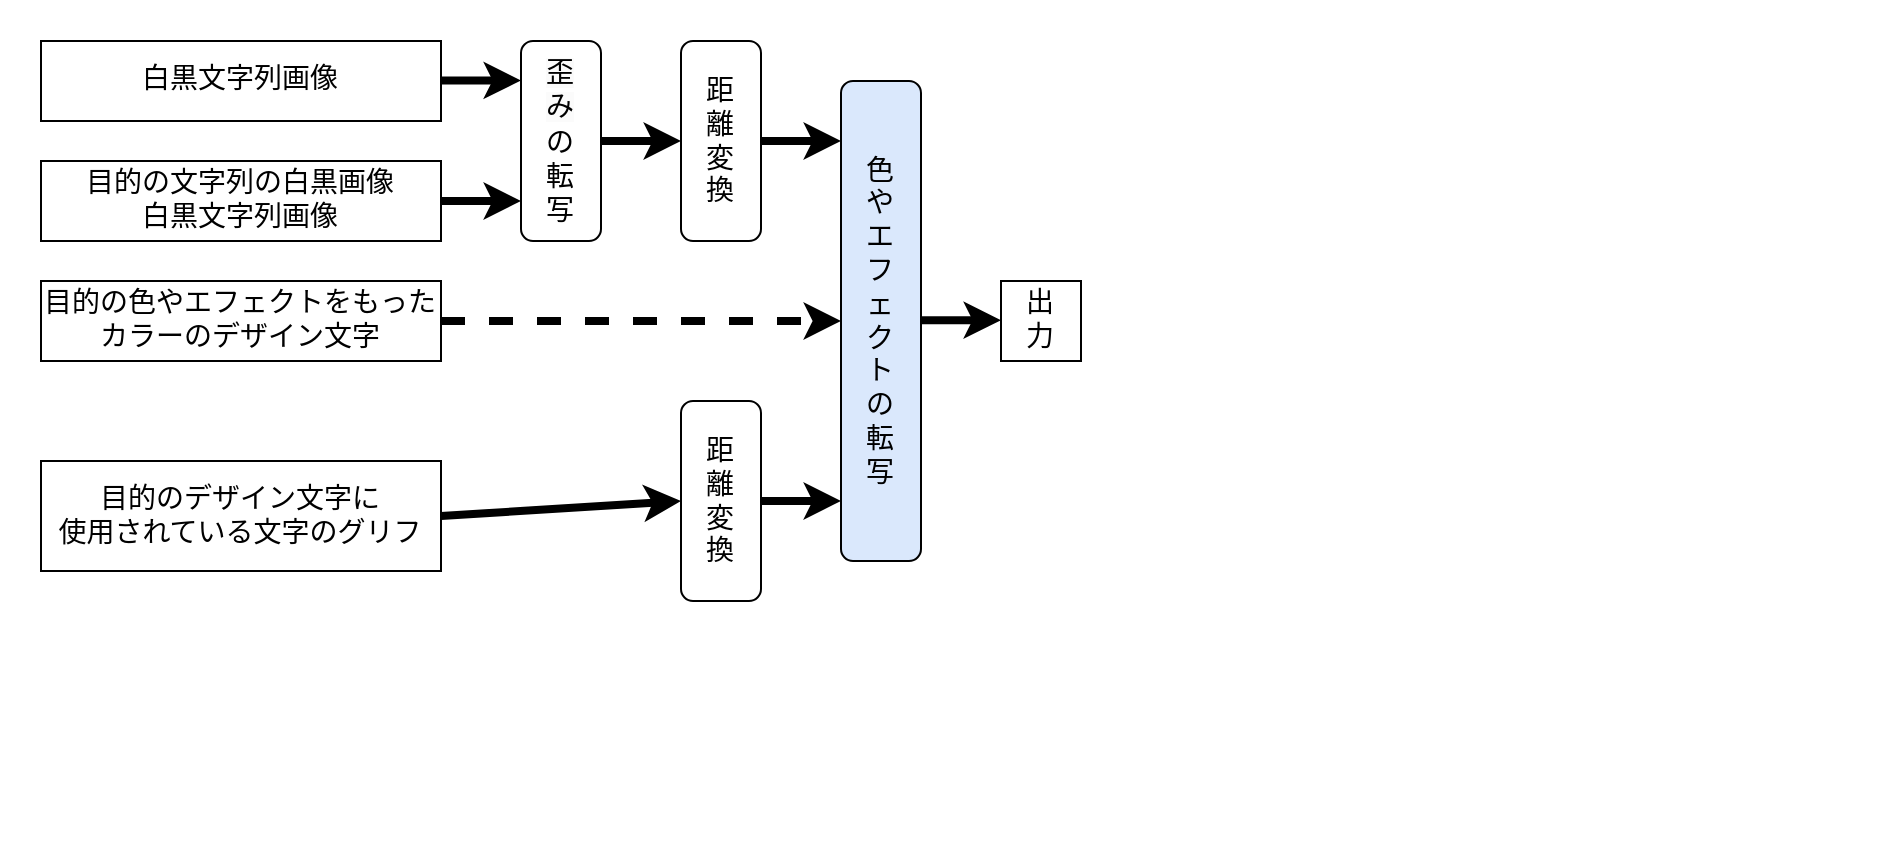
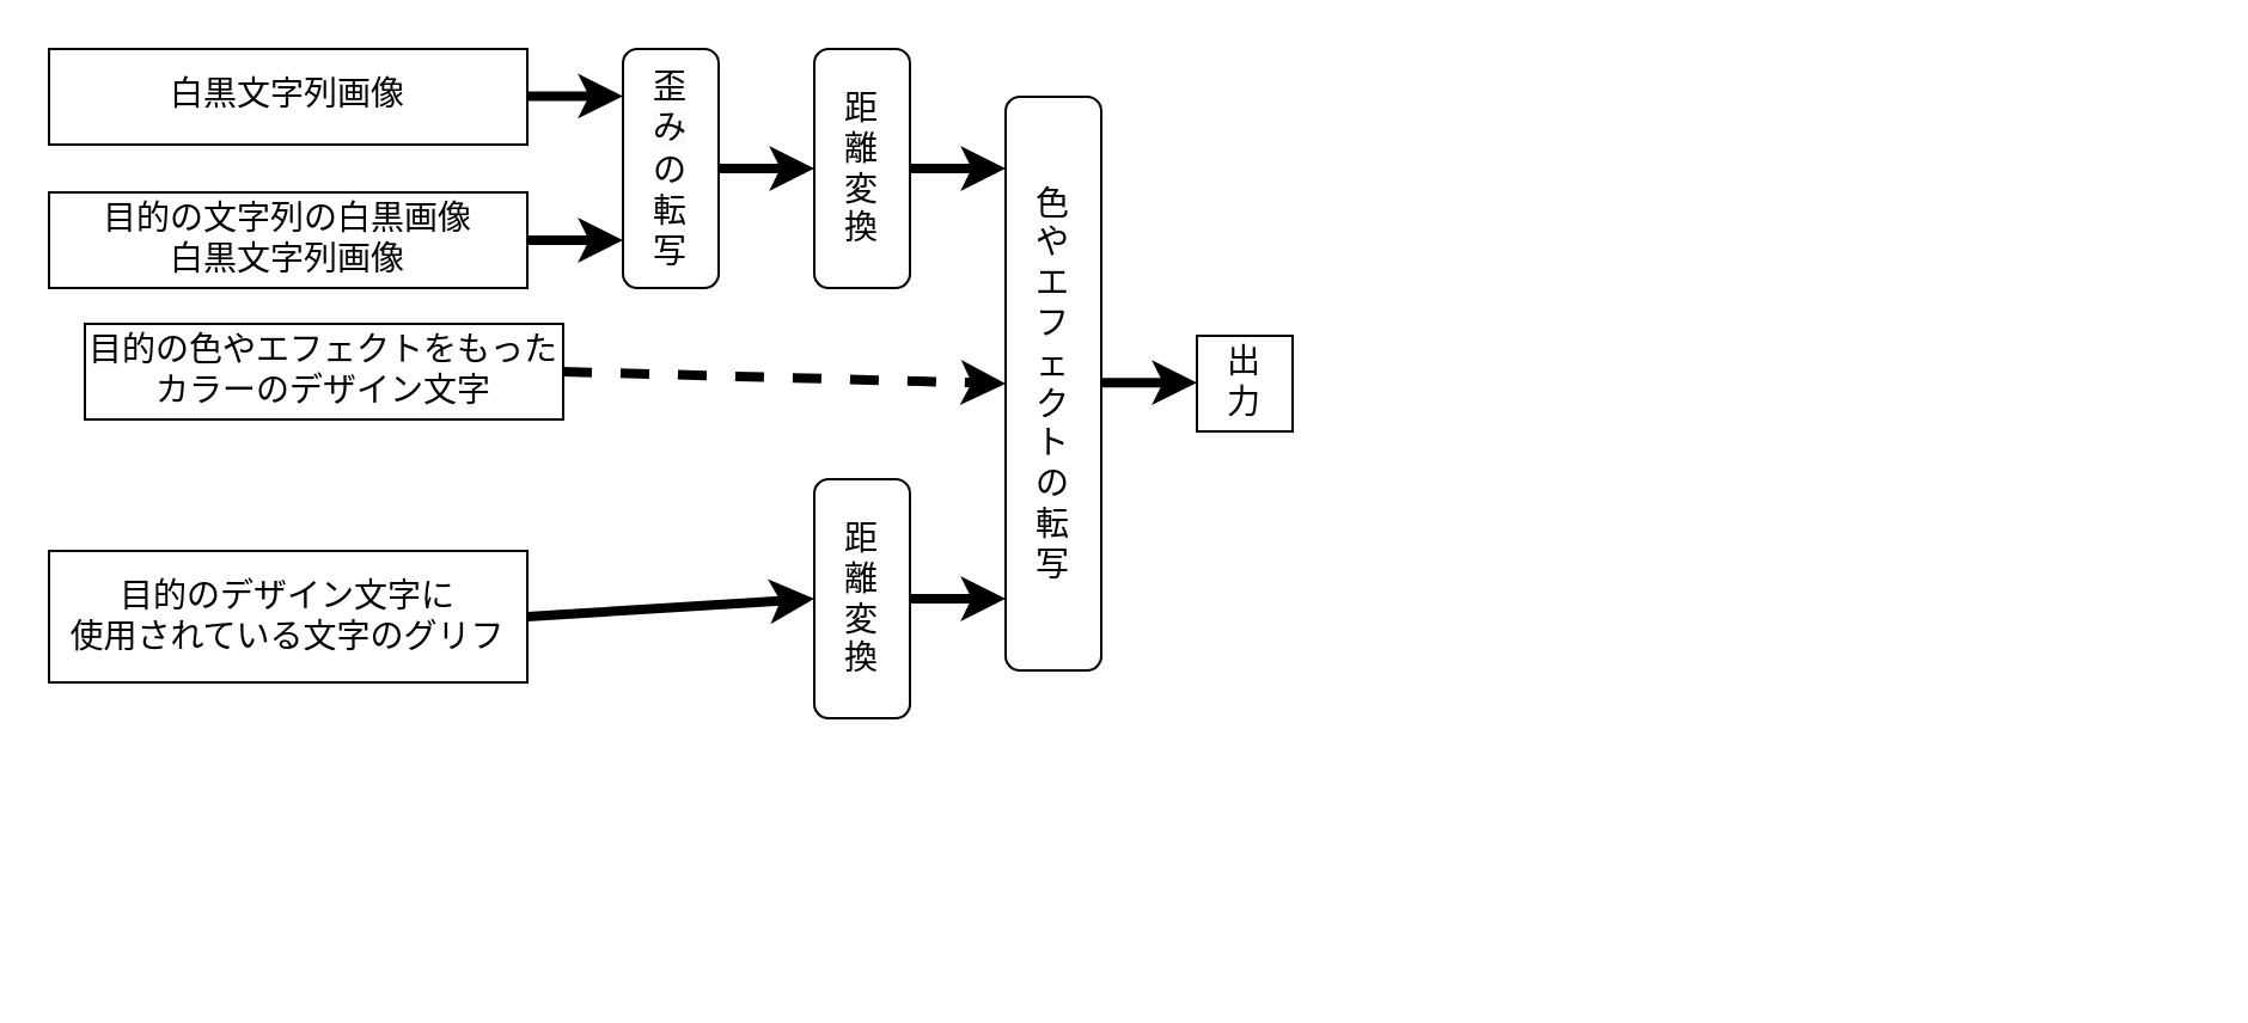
  <mxCell id="0" />
  <mxCell id="1" parent="0" />
  <mxCell id="2" value="&lt;font style=&quot;font-size: 14px;&quot;&gt;白黒文字列画像&lt;/font&gt;" style="whiteSpace=wrap;html=1;rounded=0;shadow=0;comic=0;labelBackgroundColor=none;strokeWidth=1;fontFamily=Verdana;fontSize=12;align=center;" parent="1" vertex="1"><mxGeometry x="20" y="20" width="200" height="40" as="geometry" /></mxCell>
  <mxCell id="3" style="edgeStyle=orthogonalEdgeStyle;html=1;labelBackgroundColor=none;startFill=0;startSize=8;endFill=1;endSize=8;fontFamily=Verdana;fontSize=12;" parent="1" edge="1"><mxGeometry relative="1" as="geometry"><Array as="points"><mxPoint x="918" y="406" /></Array><mxPoint x="510" y="406" as="targetPoint" /></mxGeometry></mxCell>
  <mxCell id="4" style="edgeStyle=orthogonalEdgeStyle;html=1;labelBackgroundColor=none;startFill=0;startSize=8;endFill=1;endSize=8;fontFamily=Verdana;fontSize=12;" parent="1" edge="1"><mxGeometry relative="1" as="geometry"><Array as="points"><mxPoint x="750" y="170" /></Array><mxPoint x="749.947" y="132" as="sourcePoint" /></mxGeometry></mxCell>
  <mxCell id="5" style="edgeStyle=none;html=1;labelBackgroundColor=none;startFill=0;startSize=8;endFill=1;endSize=8;fontFamily=Verdana;fontSize=12;" parent="1" edge="1"><mxGeometry relative="1" as="geometry"><mxPoint x="260" y="284" as="sourcePoint" /></mxGeometry></mxCell>
  <mxCell id="6" style="edgeStyle=orthogonalEdgeStyle;html=1;labelBackgroundColor=none;startFill=0;startSize=8;endFill=1;endSize=8;fontFamily=Verdana;fontSize=12;" parent="1" edge="1"><mxGeometry relative="1" as="geometry"><Array as="points"><mxPoint x="590" y="340" /></Array><mxPoint x="850" y="340" as="targetPoint" /></mxGeometry></mxCell>
  <mxCell id="7" style="edgeStyle=none;html=1;labelBackgroundColor=none;startFill=0;startSize=8;endFill=1;endSize=8;fontFamily=Verdana;fontSize=12;" parent="1" edge="1"><mxGeometry relative="1" as="geometry"><mxPoint x="370" y="393" as="targetPoint" /></mxGeometry></mxCell>
  <mxCell id="8" style="edgeStyle=none;html=1;labelBackgroundColor=none;startFill=0;startSize=8;endFill=1;endSize=8;fontFamily=Verdana;fontSize=12;" parent="1" edge="1"><mxGeometry relative="1" as="geometry"><mxPoint x="440" y="284" as="targetPoint" /></mxGeometry></mxCell>
  <mxCell id="9" value="&lt;font style=&quot;font-size: 14px;&quot;&gt;目的の文字列の白黒画像&lt;br&gt;白黒文字列画像&lt;/font&gt;" style="whiteSpace=wrap;html=1;rounded=0;shadow=0;comic=0;labelBackgroundColor=none;strokeWidth=1;fontFamily=Verdana;fontSize=12;align=center;" parent="1" vertex="1"><mxGeometry x="20" y="80" width="200" height="40" as="geometry" /></mxCell>
- <mxCell id="10" value="&lt;font style=&quot;font-size: 14px;&quot;&gt;目的の色やエフェクトをもった&lt;br&gt;カラーのデザイン文字&lt;/font&gt;" style="whiteSpace=wrap;html=1;rounded=0;shadow=0;comic=0;labelBackgroundColor=none;strokeWidth=1;fontFamily=Verdana;fontSize=12;align=center;" parent="1" vertex="1"><mxGeometry x="20" y="140" width="200" height="40" as="geometry" /></mxCell>
+ <mxCell id="10" value="&lt;font style=&quot;font-size: 14px;&quot;&gt;目的の色やエフェクトをもった&lt;br&gt;カラーのデザイン文字&lt;/font&gt;" style="whiteSpace=wrap;html=1;rounded=0;shadow=0;comic=0;labelBackgroundColor=none;strokeWidth=1;fontFamily=Verdana;fontSize=12;align=center;" parent="1" vertex="1"><mxGeometry x="35" y="135" width="200" height="40" as="geometry" /></mxCell>
  <mxCell id="11" value="&lt;font style=&quot;font-size: 14px;&quot;&gt;目的のデザイン文字に&lt;br&gt;使用されている文字のグリフ&lt;/font&gt;" style="whiteSpace=wrap;html=1;rounded=0;shadow=0;comic=0;labelBackgroundColor=none;strokeWidth=1;fontFamily=Verdana;fontSize=12;align=center;" parent="1" vertex="1"><mxGeometry x="20" y="230" width="200" height="55" as="geometry" /></mxCell>
  <mxCell id="12" value="&lt;span style=&quot;color: rgb(0, 0, 0); font-family: Verdana; font-size: 14px; font-style: normal; font-variant-ligatures: normal; font-variant-caps: normal; font-weight: 400; letter-spacing: normal; orphans: 2; text-align: center; text-indent: 0px; text-transform: none; widows: 2; word-spacing: 0px; -webkit-text-stroke-width: 0px; background-color: rgb(251, 251, 251); text-decoration-thickness: initial; text-decoration-style: initial; text-decoration-color: initial; float: none; display: inline !important;&quot;&gt;歪&lt;br&gt;み&lt;br&gt;&lt;/span&gt;の&lt;br&gt;転&lt;br&gt;写" style="rounded=1;whiteSpace=wrap;html=1;fontSize=14;" parent="1" vertex="1"><mxGeometry x="260" y="20" width="40" height="100" as="geometry" /></mxCell>
  <mxCell id="13" value="距&lt;br&gt;離&lt;br&gt;変&lt;br&gt;換" style="rounded=1;whiteSpace=wrap;html=1;fontSize=14;" parent="1" vertex="1"><mxGeometry x="340" y="20" width="40" height="100" as="geometry" /></mxCell>
- <mxCell id="14" value="色&lt;br&gt;や&lt;br&gt;エ&lt;br&gt;フ&lt;br&gt;ェ&lt;br&gt;ク&lt;br&gt;ト&lt;br&gt;の&lt;br&gt;転&lt;br&gt;写" style="rounded=1;whiteSpace=wrap;html=1;fontSize=14;fillColor=#dae8fc;" parent="1" vertex="1"><mxGeometry x="420" y="40" width="40" height="240" as="geometry" /></mxCell>
+ <mxCell id="14" value="色&lt;br&gt;や&lt;br&gt;エ&lt;br&gt;フ&lt;br&gt;ェ&lt;br&gt;ク&lt;br&gt;ト&lt;br&gt;の&lt;br&gt;転&lt;br&gt;写" style="rounded=1;whiteSpace=wrap;html=1;fontSize=14;" parent="1" vertex="1"><mxGeometry x="420" y="40" width="40" height="240" as="geometry" /></mxCell>
  <mxCell id="15" value="距&lt;br&gt;離&lt;br&gt;変&lt;br&gt;換" style="rounded=1;whiteSpace=wrap;html=1;fontSize=14;" parent="1" vertex="1"><mxGeometry x="340" y="200" width="40" height="100" as="geometry" /></mxCell>
  <mxCell id="16" value="" style="endArrow=classic;html=1;rounded=0;fontSize=14;entryX=0;entryY=0.5;entryDx=0;entryDy=0;exitX=1;exitY=0.5;exitDx=0;exitDy=0;strokeWidth=4;" parent="1" source="11" target="15" edge="1"><mxGeometry width="50" height="50" relative="1" as="geometry"><mxPoint x="300" y="210" as="sourcePoint" /><mxPoint x="350" y="160" as="targetPoint" /></mxGeometry></mxCell>
  <mxCell id="17" value="" style="endArrow=classic;html=1;rounded=0;fontSize=14;entryX=0;entryY=0.5;entryDx=0;entryDy=0;strokeWidth=4;exitX=1;exitY=0.5;exitDx=0;exitDy=0;dashed=1;" parent="1" source="10" target="14" edge="1"><mxGeometry width="50" height="50" relative="1" as="geometry"><mxPoint x="240" y="160" as="sourcePoint" /><mxPoint x="340" y="159.7" as="targetPoint" /></mxGeometry></mxCell>
  <mxCell id="18" value="" style="endArrow=classic;html=1;rounded=0;fontSize=14;strokeWidth=4;exitX=1;exitY=0.5;exitDx=0;exitDy=0;" parent="1" source="9" edge="1"><mxGeometry width="50" height="50" relative="1" as="geometry"><mxPoint x="230" y="100" as="sourcePoint" /><mxPoint x="260" y="100" as="targetPoint" /></mxGeometry></mxCell>
  <mxCell id="19" value="" style="endArrow=classic;html=1;rounded=0;fontSize=14;strokeWidth=4;exitX=1;exitY=0.5;exitDx=0;exitDy=0;" parent="1" edge="1"><mxGeometry width="50" height="50" relative="1" as="geometry"><mxPoint x="220" y="39.71" as="sourcePoint" /><mxPoint x="260" y="39.71" as="targetPoint" /></mxGeometry></mxCell>
  <mxCell id="20" value="" style="endArrow=classic;html=1;rounded=0;fontSize=14;strokeWidth=4;exitX=1;exitY=0.5;exitDx=0;exitDy=0;entryX=0;entryY=0.5;entryDx=0;entryDy=0;" parent="1" source="12" target="13" edge="1"><mxGeometry width="50" height="50" relative="1" as="geometry"><mxPoint x="300" y="69.86" as="sourcePoint" /><mxPoint x="340" y="69.86" as="targetPoint" /></mxGeometry></mxCell>
  <mxCell id="21" value="" style="endArrow=classic;html=1;rounded=0;fontSize=14;strokeWidth=4;exitX=1;exitY=0.5;exitDx=0;exitDy=0;" parent="1" source="13" edge="1"><mxGeometry width="50" height="50" relative="1" as="geometry"><mxPoint x="380" y="69.86" as="sourcePoint" /><mxPoint x="420" y="70" as="targetPoint" /></mxGeometry></mxCell>
  <mxCell id="22" value="" style="endArrow=classic;html=1;rounded=0;fontSize=14;strokeWidth=4;" parent="1" edge="1"><mxGeometry width="50" height="50" relative="1" as="geometry"><mxPoint x="380" y="250" as="sourcePoint" /><mxPoint x="420" y="250" as="targetPoint" /></mxGeometry></mxCell>
  <mxCell id="23" value="" style="endArrow=classic;html=1;rounded=0;fontSize=14;strokeWidth=4;" parent="1" edge="1"><mxGeometry width="50" height="50" relative="1" as="geometry"><mxPoint x="460" y="159.57" as="sourcePoint" /><mxPoint x="500" y="159.57" as="targetPoint" /></mxGeometry></mxCell>
  <mxCell id="24" value="&lt;span style=&quot;font-size: 14px;&quot;&gt;出&lt;br&gt;力&lt;/span&gt;" style="whiteSpace=wrap;html=1;rounded=0;shadow=0;comic=0;labelBackgroundColor=none;strokeWidth=1;fontFamily=Verdana;fontSize=12;align=center;" parent="1" vertex="1"><mxGeometry x="500" y="140" width="40" height="40" as="geometry" /></mxCell>
